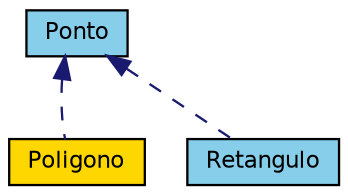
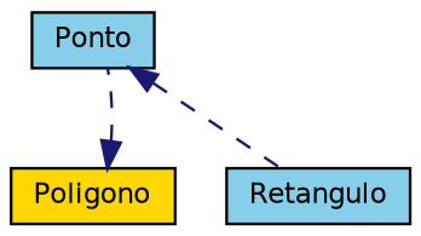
  digraph {
    node [color=black fillcolor=skyblue fontname=Helvetica fontsize=10 shape=record style=filled]
    edge [color=midnightblue dir=back fontname=Helvetica fontsize=10 labelfontname=Helvetica labelfontsize=10 style=dashed]
    n1 [fontcolor=black height=0.2 label=Ponto width=0.4]
    n2 [fillcolor=gold height=0.2 label=Poligono width=0.4]
    n3 [height=0.2 label=Retangulo width=0.4]
-   n1 -> n2
+   n2 -> n1
    n1 -> n3
  }
